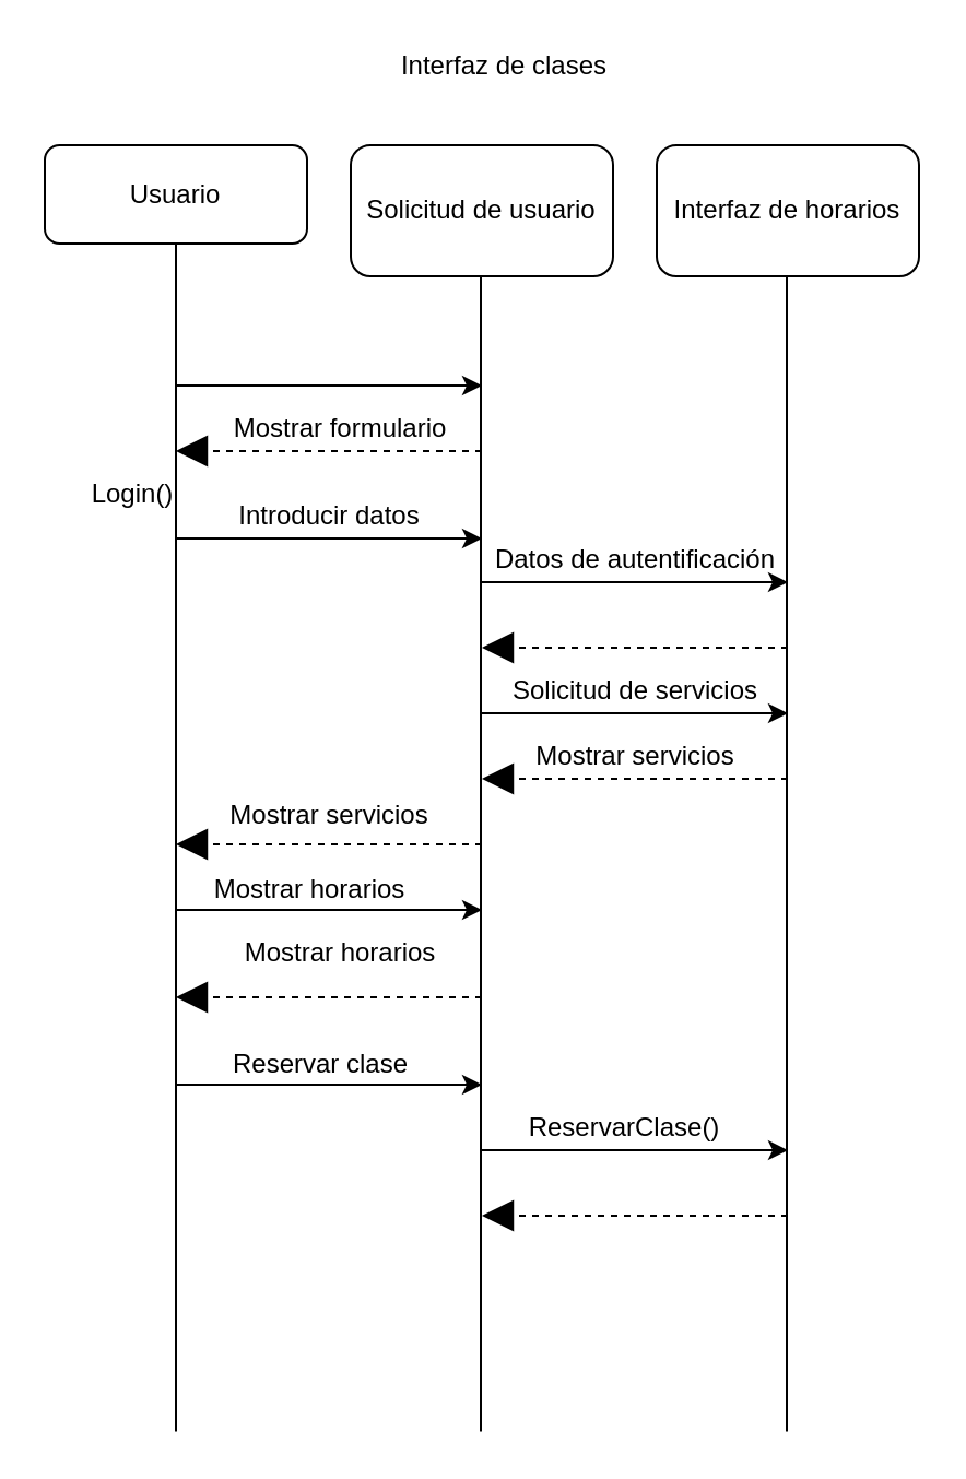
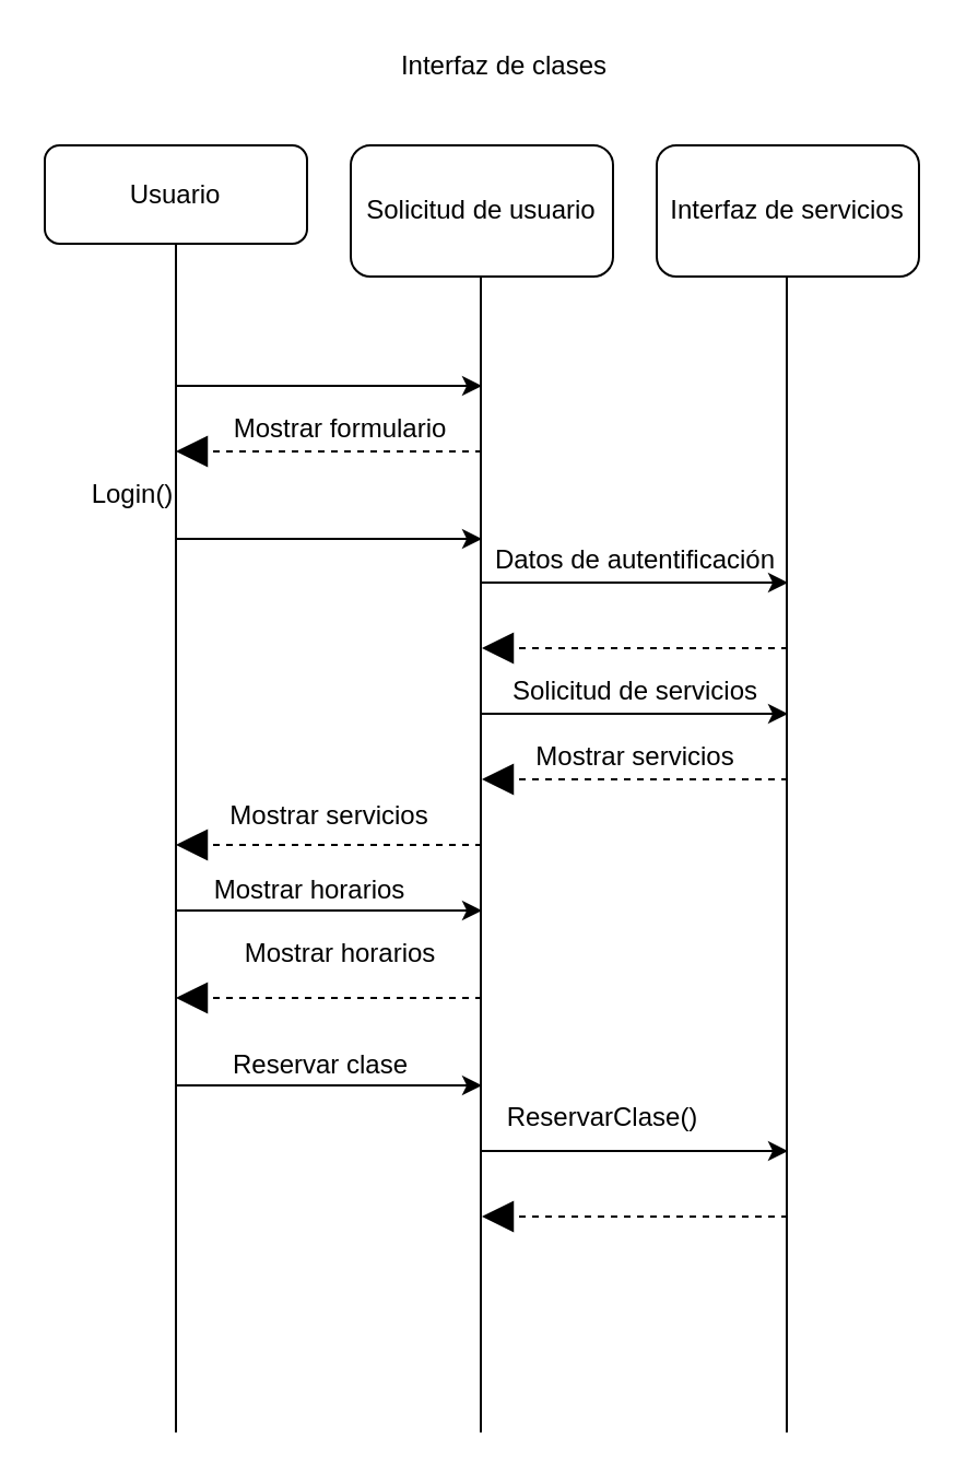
  <mxCell id="0" />
  <mxCell id="1" parent="0" />
  <mxCell id="2" value="Usuario" style="rounded=1;whiteSpace=wrap;html=1;" vertex="1" parent="1"><mxGeometry x="20" y="66" width="120" height="45" as="geometry" /></mxCell>
  <mxCell id="3" value="Solicitud de usuario" style="rounded=1;whiteSpace=wrap;html=1;" vertex="1" parent="1"><mxGeometry x="160" y="66" width="120" height="60" as="geometry" /></mxCell>
- <mxCell id="4" value="Interfaz de horarios" style="rounded=1;whiteSpace=wrap;html=1;" vertex="1" parent="1"><mxGeometry x="300" y="66" width="120" height="60" as="geometry" /></mxCell>
+ <mxCell id="4" value="Interfaz de servicios" style="rounded=1;whiteSpace=wrap;html=1;" vertex="1" parent="1"><mxGeometry x="300" y="66" width="120" height="60" as="geometry" /></mxCell>
  <mxCell id="5" value="" style="endArrow=none;html=1;entryX=0.5;entryY=1;entryDx=0;entryDy=0;" edge="1" parent="1" target="2"><mxGeometry width="50" height="50" relative="1" as="geometry"><mxPoint x="80" y="654.8" as="sourcePoint" /><mxPoint x="70" y="146" as="targetPoint" /></mxGeometry></mxCell>
  <mxCell id="6" value="" style="endArrow=none;html=1;entryX=0.5;entryY=1;entryDx=0;entryDy=0;" edge="1" parent="1"><mxGeometry width="50" height="50" relative="1" as="geometry"><mxPoint x="219.5" y="654.8" as="sourcePoint" /><mxPoint x="219.5" y="126" as="targetPoint" /></mxGeometry></mxCell>
  <mxCell id="7" value="" style="endArrow=none;html=1;entryX=0.5;entryY=1;entryDx=0;entryDy=0;" edge="1" parent="1"><mxGeometry width="50" height="50" relative="1" as="geometry"><mxPoint x="359.5" y="654.8" as="sourcePoint" /><mxPoint x="359.5" y="126" as="targetPoint" /></mxGeometry></mxCell>
  <mxCell id="8" value="" style="endArrow=classic;html=1;" edge="1" parent="1"><mxGeometry width="50" height="50" relative="1" as="geometry"><mxPoint x="80" y="176" as="sourcePoint" /><mxPoint x="220" y="176" as="targetPoint" /></mxGeometry></mxCell>
  <mxCell id="9" value="Login()" style="text;html=1;align=center;verticalAlign=middle;resizable=0;points=[];autosize=1;" vertex="1" parent="1"><mxGeometry x="35" y="216" width="50" height="20" as="geometry" /></mxCell>
  <mxCell id="10" value="" style="endArrow=classic;html=1;" edge="1" parent="1"><mxGeometry width="50" height="50" relative="1" as="geometry"><mxPoint x="80" y="246" as="sourcePoint" /><mxPoint x="220" y="246" as="targetPoint" /></mxGeometry></mxCell>
  <mxCell id="11" value="" style="endArrow=block;dashed=1;endFill=0&#10;1;endSize=12;html=1;" edge="1" parent="1"><mxGeometry width="160" relative="1" as="geometry"><mxPoint x="220" y="206" as="sourcePoint" /><mxPoint x="80" y="206" as="targetPoint" /></mxGeometry></mxCell>
  <mxCell id="12" value="Mostrar formulario" style="text;html=1;align=center;verticalAlign=middle;resizable=0;points=[];autosize=1;" vertex="1" parent="1"><mxGeometry x="100" y="186" width="110" height="20" as="geometry" /></mxCell>
  <mxCell id="13" value="Interfaz de clases" style="text;html=1;align=center;verticalAlign=middle;resizable=0;points=[];autosize=1;" vertex="1" parent="1"><mxGeometry x="170" y="20" width="120" height="20" as="geometry" /></mxCell>
- <mxCell id="14" value="Introducir datos&lt;br&gt;" style="text;html=1;align=center;verticalAlign=middle;resizable=0;points=[];autosize=1;" vertex="1" parent="1"><mxGeometry x="100" y="226" width="100" height="20" as="geometry" /></mxCell>
  <mxCell id="15" value="" style="endArrow=classic;html=1;" edge="1" parent="1"><mxGeometry width="50" height="50" relative="1" as="geometry"><mxPoint x="220" y="266" as="sourcePoint" /><mxPoint x="360" y="266" as="targetPoint" /></mxGeometry></mxCell>
  <mxCell id="16" value="" style="endArrow=block;dashed=1;endFill=0&#10;1;endSize=12;html=1;" edge="1" parent="1"><mxGeometry width="160" relative="1" as="geometry"><mxPoint x="360" y="296" as="sourcePoint" /><mxPoint x="220" y="296" as="targetPoint" /></mxGeometry></mxCell>
  <mxCell id="17" value="" style="endArrow=classic;html=1;" edge="1" parent="1"><mxGeometry width="50" height="50" relative="1" as="geometry"><mxPoint x="220" y="326" as="sourcePoint" /><mxPoint x="360" y="326" as="targetPoint" /></mxGeometry></mxCell>
  <mxCell id="18" value="" style="endArrow=block;dashed=1;endFill=0&#10;1;endSize=12;html=1;" edge="1" parent="1"><mxGeometry width="160" relative="1" as="geometry"><mxPoint x="360" y="356" as="sourcePoint" /><mxPoint x="220" y="356" as="targetPoint" /></mxGeometry></mxCell>
  <mxCell id="19" value="Datos de autentificación" style="text;html=1;align=center;verticalAlign=middle;resizable=0;points=[];autosize=1;" vertex="1" parent="1"><mxGeometry x="220" y="246" width="140" height="20" as="geometry" /></mxCell>
  <mxCell id="20" value="Solicitud de servicios&lt;br&gt;" style="text;html=1;align=center;verticalAlign=middle;resizable=0;points=[];autosize=1;" vertex="1" parent="1"><mxGeometry x="225" y="306" width="130" height="20" as="geometry" /></mxCell>
  <mxCell id="21" value="Mostrar servicios&lt;br&gt;" style="text;html=1;align=center;verticalAlign=middle;resizable=0;points=[];autosize=1;" vertex="1" parent="1"><mxGeometry x="235" y="336" width="110" height="20" as="geometry" /></mxCell>
  <mxCell id="22" value="" style="endArrow=block;dashed=1;endFill=0&#10;1;endSize=12;html=1;" edge="1" parent="1"><mxGeometry width="160" relative="1" as="geometry"><mxPoint x="220" y="386" as="sourcePoint" /><mxPoint x="80" y="386" as="targetPoint" /></mxGeometry></mxCell>
  <mxCell id="23" value="Mostrar servicios&lt;br&gt;" style="text;html=1;align=center;verticalAlign=middle;resizable=0;points=[];autosize=1;" vertex="1" parent="1"><mxGeometry x="95" y="363" width="110" height="20" as="geometry" /></mxCell>
  <mxCell id="24" value="" style="endArrow=classic;html=1;" edge="1" parent="1"><mxGeometry width="50" height="50" relative="1" as="geometry"><mxPoint x="80" y="416" as="sourcePoint" /><mxPoint x="220" y="416" as="targetPoint" /></mxGeometry></mxCell>
  <mxCell id="25" value="Mostrar horarios" style="text;html=1;align=center;verticalAlign=middle;resizable=0;points=[];labelBackgroundColor=#ffffff;" vertex="1" connectable="0" parent="24"><mxGeometry x="-0.174" y="3" relative="1" as="geometry"><mxPoint x="2" y="-7" as="offset" /></mxGeometry></mxCell>
  <mxCell id="26" value="" style="endArrow=block;dashed=1;endFill=0&#10;1;endSize=12;html=1;" edge="1" parent="1"><mxGeometry width="160" relative="1" as="geometry"><mxPoint x="220" y="456" as="sourcePoint" /><mxPoint x="80" y="456" as="targetPoint" /></mxGeometry></mxCell>
  <mxCell id="27" value="Mostrar horarios" style="text;html=1;align=center;verticalAlign=middle;resizable=0;points=[];autosize=1;" vertex="1" parent="1"><mxGeometry x="105" y="426" width="100" height="20" as="geometry" /></mxCell>
  <mxCell id="28" value="" style="endArrow=classic;html=1;" edge="1" parent="1"><mxGeometry width="50" height="50" relative="1" as="geometry"><mxPoint x="80" y="496" as="sourcePoint" /><mxPoint x="220" y="496" as="targetPoint" /></mxGeometry></mxCell>
  <mxCell id="29" value="Reservar clase" style="text;html=1;align=center;verticalAlign=middle;resizable=0;points=[];labelBackgroundColor=#ffffff;" vertex="1" connectable="0" parent="28"><mxGeometry x="-0.174" y="3" relative="1" as="geometry"><mxPoint x="7" y="-7" as="offset" /></mxGeometry></mxCell>
  <mxCell id="30" value="" style="endArrow=classic;html=1;" edge="1" parent="1"><mxGeometry width="50" height="50" relative="1" as="geometry"><mxPoint x="220" y="526" as="sourcePoint" /><mxPoint x="360" y="526" as="targetPoint" /></mxGeometry></mxCell>
- <mxCell id="31" value="ReservarClase()" style="text;html=1;align=center;verticalAlign=middle;resizable=0;points=[];autosize=1;" vertex="1" parent="1"><mxGeometry x="235" y="506" width="100" height="20" as="geometry" /></mxCell>
+ <mxCell id="31" value="ReservarClase()" style="text;html=1;align=center;verticalAlign=middle;resizable=0;points=[];autosize=1;" vertex="1" parent="1"><mxGeometry x="225" y="501" width="100" height="20" as="geometry" /></mxCell>
  <mxCell id="32" value="" style="endArrow=block;dashed=1;endFill=0&#10;1;endSize=12;html=1;" edge="1" parent="1"><mxGeometry width="160" relative="1" as="geometry"><mxPoint x="360" y="556" as="sourcePoint" /><mxPoint x="220" y="556" as="targetPoint" /></mxGeometry></mxCell>
